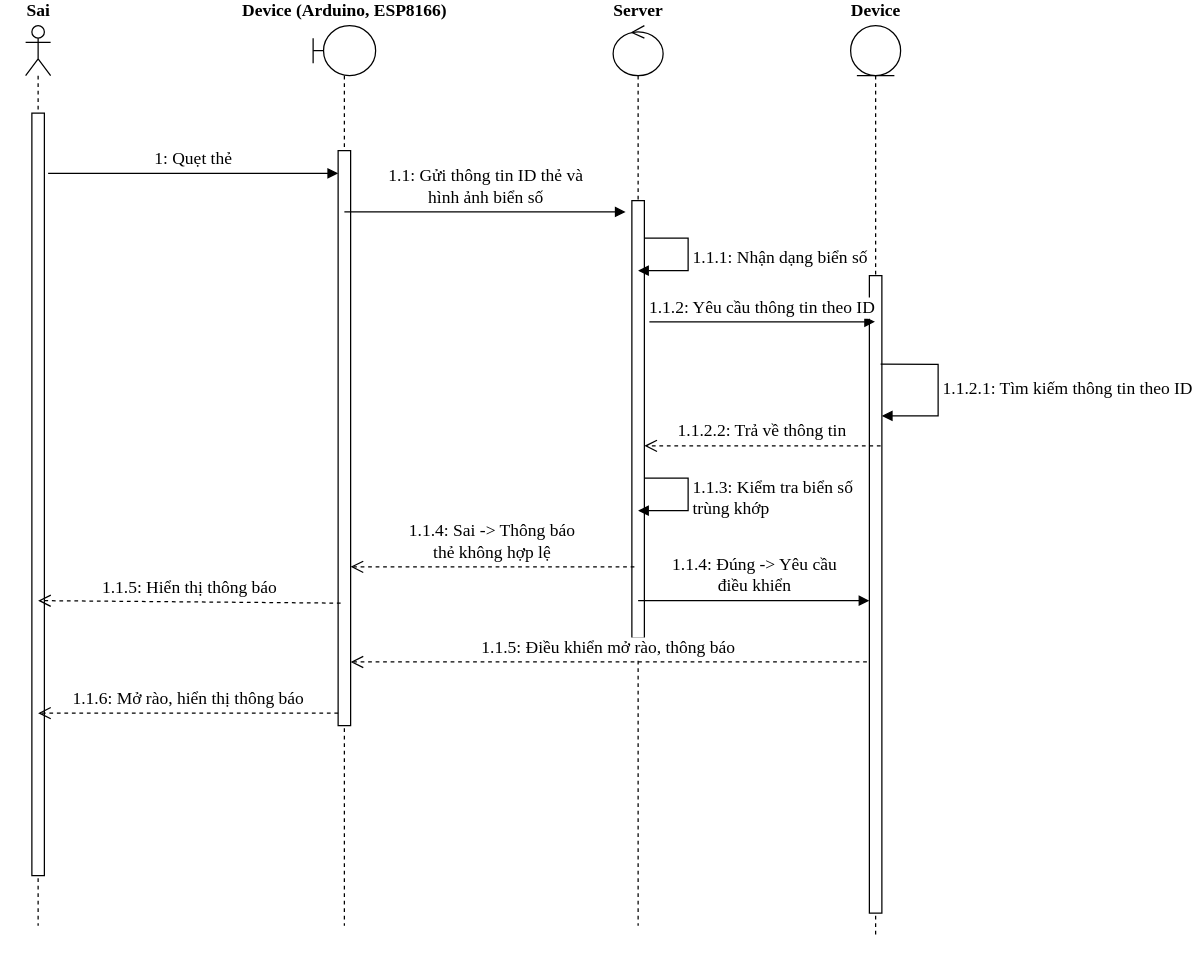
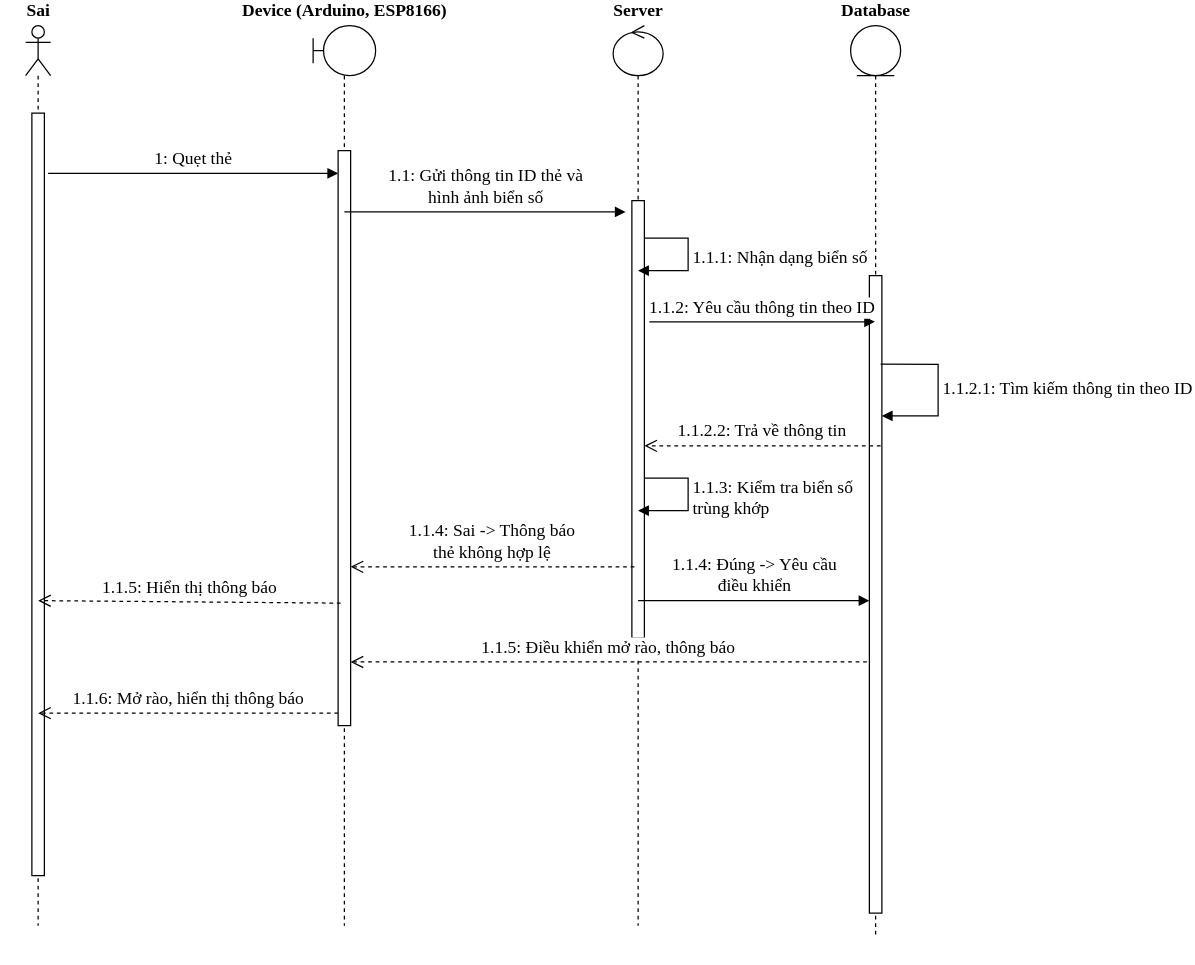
  <mxCell id="0" />
  <mxCell id="1" parent="0" />
- <mxCell id="2" value="Device" style="shape=umlLifeline;participant=umlEntity;perimeter=lifelinePerimeter;html=1;container=1;collapsible=0;recursiveResize=0;verticalAlign=bottom;spacingTop=36;outlineConnect=0;strokeColor=#000000;strokeWidth=1;fillColor=#ffffff;fontFamily=Times New Roman;fontStyle=1;fontSize=14;horizontal=1;labelPosition=center;verticalLabelPosition=top;align=center;" parent="1" vertex="1"><mxGeometry x="680" y="20" width="40" height="730" as="geometry" /></mxCell>
+ <mxCell id="2" value="Database" style="shape=umlLifeline;participant=umlEntity;perimeter=lifelinePerimeter;html=1;container=1;collapsible=0;recursiveResize=0;verticalAlign=bottom;spacingTop=36;outlineConnect=0;strokeColor=#000000;strokeWidth=1;fillColor=#ffffff;fontFamily=Times New Roman;fontStyle=1;fontSize=14;horizontal=1;labelPosition=center;verticalLabelPosition=top;align=center;" parent="1" vertex="1"><mxGeometry x="680" y="20" width="40" height="730" as="geometry" /></mxCell>
  <mxCell id="3" value="Sai" style="shape=umlLifeline;participant=umlActor;perimeter=lifelinePerimeter;html=1;container=1;collapsible=0;recursiveResize=0;verticalAlign=bottom;spacingTop=36;outlineConnect=0;strokeWidth=1;fontFamily=Times New Roman;fontStyle=1;fontSize=14;horizontal=1;labelPosition=center;verticalLabelPosition=top;align=center;" parent="2" vertex="1"><mxGeometry x="-660" width="20" height="720" as="geometry" /></mxCell>
  <mxCell id="4" value="" style="html=1;points=[];perimeter=orthogonalPerimeter;strokeColor=#000000;strokeWidth=1;fillColor=#ffffff;fontFamily=Times New Roman;fontSize=14;" parent="3" vertex="1"><mxGeometry x="5" y="70" width="10" height="610" as="geometry" /></mxCell>
  <mxCell id="5" value="Device (Arduino, ESP8166)" style="shape=umlLifeline;participant=umlBoundary;perimeter=lifelinePerimeter;html=1;container=1;collapsible=0;recursiveResize=0;verticalAlign=bottom;spacingTop=36;outlineConnect=0;strokeWidth=1;fontFamily=Times New Roman;fontStyle=1;fontSize=14;horizontal=1;labelPosition=center;verticalLabelPosition=top;align=center;" parent="2" vertex="1"><mxGeometry x="-430" width="50" height="720" as="geometry" /></mxCell>
  <mxCell id="6" value="" style="html=1;points=[];perimeter=orthogonalPerimeter;strokeColor=#000000;strokeWidth=1;fillColor=#ffffff;fontFamily=Times New Roman;fontSize=14;" parent="5" vertex="1"><mxGeometry x="20" y="100" width="10" height="460" as="geometry" /></mxCell>
  <mxCell id="7" value="Server" style="shape=umlLifeline;participant=umlControl;perimeter=lifelinePerimeter;html=1;container=1;collapsible=0;recursiveResize=0;verticalAlign=bottom;spacingTop=36;outlineConnect=0;strokeWidth=1;perimeterSpacing=0;fontFamily=Times New Roman;fontStyle=1;fontSize=14;horizontal=1;labelPosition=center;verticalLabelPosition=top;align=center;" parent="2" vertex="1"><mxGeometry x="-190" width="40" height="720" as="geometry" /></mxCell>
  <mxCell id="8" value="" style="html=1;points=[];perimeter=orthogonalPerimeter;fontSize=14;strokeWidth=1;" parent="7" vertex="1"><mxGeometry x="15" y="140" width="10" height="350" as="geometry" /></mxCell>
  <mxCell id="9" value="&lt;font face=&quot;Times New Roman&quot; style=&quot;font-size: 14px&quot;&gt;1.1.1: Nhận dạng biển số&lt;/font&gt;" style="edgeStyle=orthogonalEdgeStyle;html=1;align=left;spacingLeft=2;endArrow=block;rounded=0;" parent="7" source="8" edge="1"><mxGeometry relative="1" as="geometry"><mxPoint x="95" y="220" as="sourcePoint" /><Array as="points"><mxPoint x="60" y="170" /><mxPoint x="60" y="196" /></Array><mxPoint x="20" y="196" as="targetPoint" /></mxGeometry></mxCell>
  <mxCell id="10" value="" style="html=1;points=[];perimeter=orthogonalPerimeter;strokeColor=#000000;strokeWidth=1;fillColor=#ffffff;fontFamily=Times New Roman;fontSize=14;" parent="2" vertex="1"><mxGeometry x="15" y="200" width="10" height="510" as="geometry" /></mxCell>
  <mxCell id="11" value="1.1: Gửi thông tin ID thẻ và &lt;br&gt;hình ảnh biển số" style="html=1;verticalAlign=bottom;endArrow=block;fontFamily=Times New Roman;fontSize=14;strokeWidth=1;" parent="2" edge="1"><mxGeometry relative="1" as="geometry"><mxPoint x="-405" y="149" as="sourcePoint" /><mxPoint x="-180" y="149" as="targetPoint" /></mxGeometry></mxCell>
  <mxCell id="12" value="1.1.5: Điều khiển mở rào, thông báo" style="html=1;verticalAlign=bottom;endArrow=open;dashed=1;endSize=8;fontFamily=Times New Roman;fontSize=14;strokeWidth=1;exitX=-0.2;exitY=0.606;exitDx=0;exitDy=0;exitPerimeter=0;" parent="2" source="10" target="6" edge="1"><mxGeometry relative="1" as="geometry"><mxPoint x="-410" y="710" as="targetPoint" /><mxPoint x="20" y="598" as="sourcePoint" /></mxGeometry></mxCell>
  <mxCell id="13" value="1: Quẹt thẻ" style="html=1;verticalAlign=bottom;endArrow=block;fontFamily=Times New Roman;fontSize=14;strokeWidth=1;exitX=1.3;exitY=0.079;exitDx=0;exitDy=0;exitPerimeter=0;" parent="2" source="4" target="6" edge="1"><mxGeometry relative="1" as="geometry"><mxPoint x="-650" y="160" as="sourcePoint" /><mxPoint x="-410" y="150" as="targetPoint" /></mxGeometry></mxCell>
  <mxCell id="14" value="1.1.2: Yêu cầu thông tin theo ID" style="html=1;verticalAlign=bottom;endArrow=block;fontFamily=Times New Roman;fontSize=14;strokeWidth=1;exitX=1.4;exitY=0.277;exitDx=0;exitDy=0;exitPerimeter=0;" parent="2" source="8" target="2" edge="1"><mxGeometry relative="1" as="geometry"><mxPoint x="-100" y="290" as="sourcePoint" /><mxPoint x="125" y="290" as="targetPoint" /></mxGeometry></mxCell>
  <mxCell id="15" value="&lt;font face=&quot;Times New Roman&quot; style=&quot;font-size: 14px&quot;&gt;1.1.2.1: Tìm kiếm thông tin theo ID&lt;/font&gt;" style="edgeStyle=orthogonalEdgeStyle;html=1;align=left;spacingLeft=2;endArrow=block;rounded=0;entryX=1;entryY=0.22;entryDx=0;entryDy=0;entryPerimeter=0;exitX=0.9;exitY=0.139;exitDx=0;exitDy=0;exitPerimeter=0;" parent="2" source="10" target="10" edge="1"><mxGeometry relative="1" as="geometry"><mxPoint x="-155" y="180" as="sourcePoint" /><Array as="points"><mxPoint x="70" y="271" /><mxPoint x="70" y="312" /></Array><mxPoint x="-160" y="205.95" as="targetPoint" /></mxGeometry></mxCell>
  <mxCell id="16" value="1.1.2.2: Trả về thông tin" style="html=1;verticalAlign=bottom;endArrow=open;dashed=1;endSize=8;fontFamily=Times New Roman;fontSize=14;strokeWidth=1;exitX=0.9;exitY=0.267;exitDx=0;exitDy=0;exitPerimeter=0;" parent="2" source="10" target="8" edge="1"><mxGeometry relative="1" as="geometry"><mxPoint x="-635" y="544.05" as="targetPoint" /><mxPoint x="24" y="544.05" as="sourcePoint" /></mxGeometry></mxCell>
  <mxCell id="17" value="1.1.4: Sai -&amp;gt; Thông báo &lt;br&gt;thẻ không hợp lệ" style="html=1;verticalAlign=bottom;endArrow=open;dashed=1;endSize=8;fontFamily=Times New Roman;fontSize=14;strokeWidth=1;exitX=0.2;exitY=0.837;exitDx=0;exitDy=0;exitPerimeter=0;" parent="2" source="8" target="6" edge="1"><mxGeometry relative="1" as="geometry"><mxPoint x="-155" y="346.17" as="targetPoint" /><mxPoint x="34" y="346.17" as="sourcePoint" /></mxGeometry></mxCell>
  <mxCell id="18" value="&lt;font face=&quot;Times New Roman&quot; style=&quot;font-size: 14px&quot;&gt;1.1.3: Kiểm tra biển số &lt;br&gt;trùng khớp&lt;/font&gt;" style="edgeStyle=orthogonalEdgeStyle;html=1;align=left;spacingLeft=2;endArrow=block;rounded=0;" parent="1" edge="1"><mxGeometry relative="1" as="geometry"><mxPoint x="515" y="382" as="sourcePoint" /><Array as="points"><mxPoint x="550" y="382" /><mxPoint x="550" y="408" /></Array><mxPoint x="510" y="408" as="targetPoint" /></mxGeometry></mxCell>
  <mxCell id="19" value="1.1.4: Đúng -&amp;gt; Yêu cầu &lt;br&gt;điều khiển" style="html=1;verticalAlign=bottom;endArrow=block;fontFamily=Times New Roman;fontSize=14;strokeWidth=1;" parent="1" target="10" edge="1"><mxGeometry relative="1" as="geometry"><mxPoint x="510" y="480" as="sourcePoint" /><mxPoint x="709.5" y="266.95" as="targetPoint" /></mxGeometry></mxCell>
  <mxCell id="20" value="1.1.5: Hiển thị thông báo" style="html=1;verticalAlign=bottom;endArrow=open;dashed=1;endSize=8;fontFamily=Times New Roman;fontSize=14;strokeWidth=1;exitX=0.2;exitY=0.787;exitDx=0;exitDy=0;exitPerimeter=0;" parent="1" source="6" edge="1"><mxGeometry relative="1" as="geometry"><mxPoint x="30" y="480" as="targetPoint" /><mxPoint x="517" y="462.95" as="sourcePoint" /></mxGeometry></mxCell>
  <mxCell id="21" value="1.1.6: Mở rào, hiển thị thông báo" style="html=1;verticalAlign=bottom;endArrow=open;dashed=1;endSize=8;fontFamily=Times New Roman;fontSize=14;strokeWidth=1;" parent="1" source="6" edge="1"><mxGeometry relative="1" as="geometry"><mxPoint x="30" y="570" as="targetPoint" /><mxPoint x="703" y="539.06" as="sourcePoint" /></mxGeometry></mxCell>
